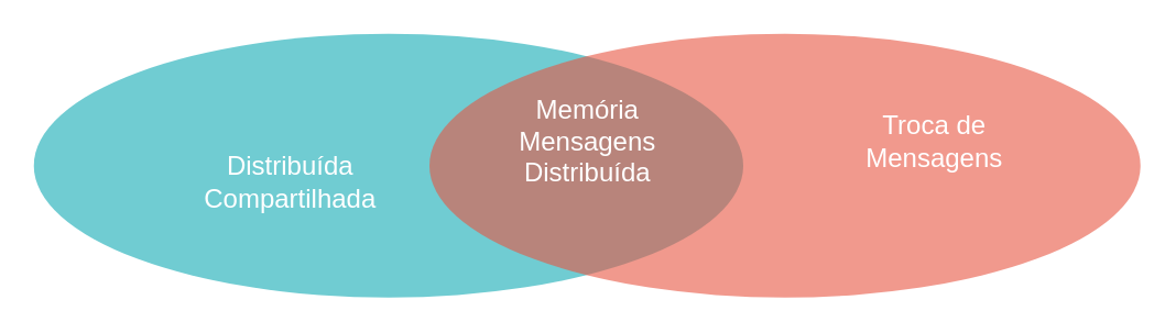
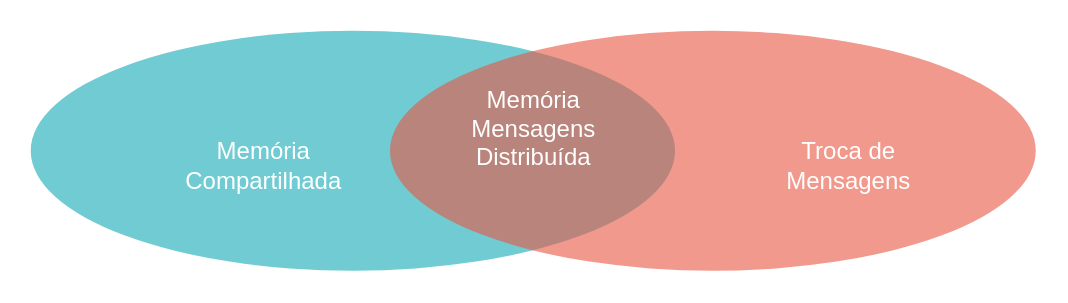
  <mxCell id="0" />
  <mxCell id="1" parent="0" />
  <mxCell id="2" value="" style="ellipse;fillColor=#12AAB5;opacity=60;strokeColor=none;html=1;fontColor=#FFFFFF;" parent="1" vertex="1"><mxGeometry x="20" y="20" width="429.5" height="160" as="geometry" /></mxCell>
  <mxCell id="3" value="" style="ellipse;fillColor=#e85642;opacity=60;strokeColor=none;html=1;fontColor=#FFFFFF;" parent="1" vertex="1"><mxGeometry x="259.5" y="20" width="430.5" height="160" as="geometry" /></mxCell>
- <mxCell id="4" value="Distribuída&lt;br style=&quot;font-size: 16px;&quot;&gt;Compartilhada" style="text;fontSize=16;align=center;verticalAlign=middle;html=1;fontColor=#FFFFFF;" parent="1" vertex="1"><mxGeometry x="80" y="75" width="190" height="70" as="geometry" /></mxCell>
- <mxCell id="5" value="Troca de&lt;br&gt;Mensagens" style="text;fontSize=16;align=center;verticalAlign=middle;html=1;fontColor=#FFFFFF;" parent="1" vertex="1"><mxGeometry x="469.5" y="50" width="190" height="70" as="geometry" /></mxCell>
+ <mxCell id="4" value="Memória&lt;br style=&quot;font-size: 16px;&quot;&gt;Compartilhada" style="text;fontSize=16;align=center;verticalAlign=middle;html=1;fontColor=#FFFFFF;" parent="1" vertex="1"><mxGeometry x="80" y="75" width="190" height="70" as="geometry" /></mxCell>
+ <mxCell id="5" value="Troca de&lt;br&gt;Mensagens" style="text;fontSize=16;align=center;verticalAlign=middle;html=1;fontColor=#FFFFFF;" parent="1" vertex="1"><mxGeometry x="469.5" y="75" width="190" height="70" as="geometry" /></mxCell>
  <mxCell id="6" value="Memória&lt;br&gt;Mensagens&lt;br&gt;Distribuída" style="text;align=center;html=1;fontColor=#FFFFFF;fontSize=16;" parent="1" vertex="1"><mxGeometry x="335" y="50" width="40" height="40" as="geometry" /></mxCell>
